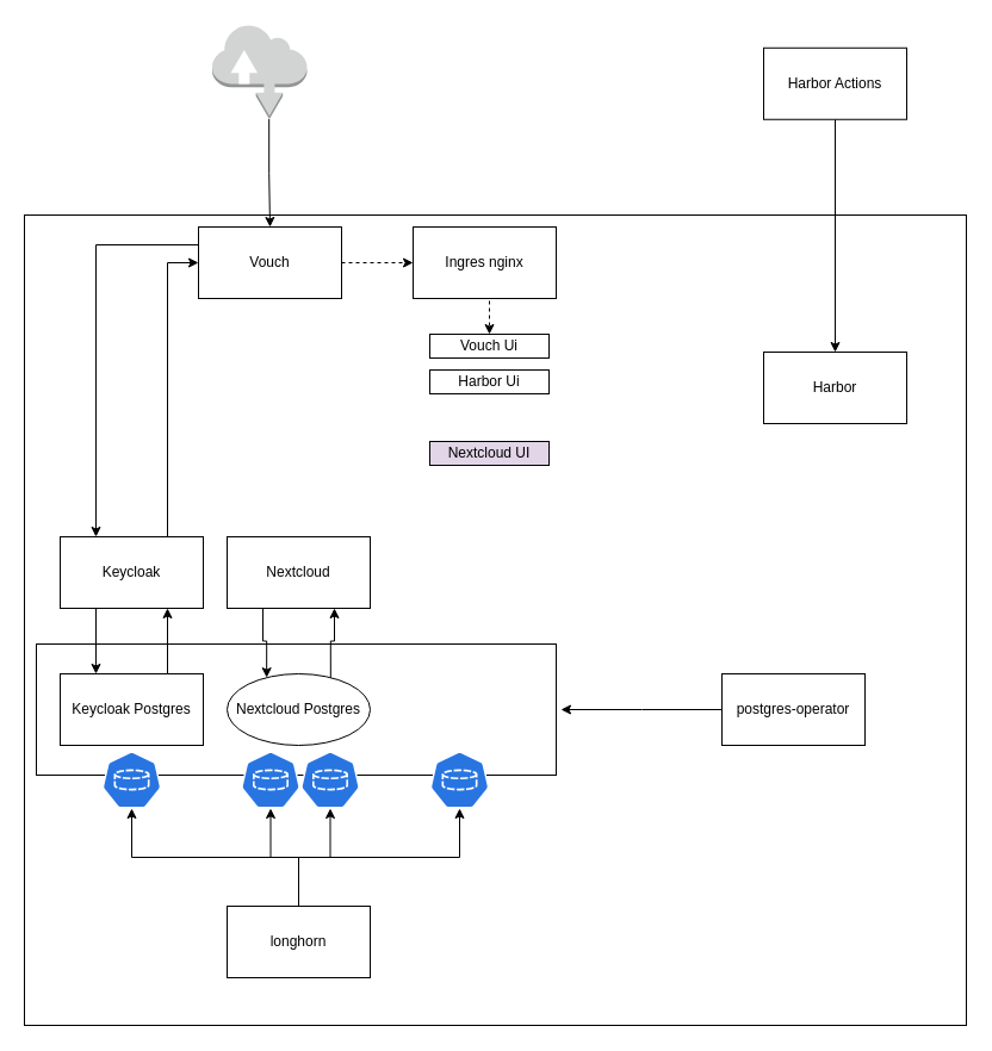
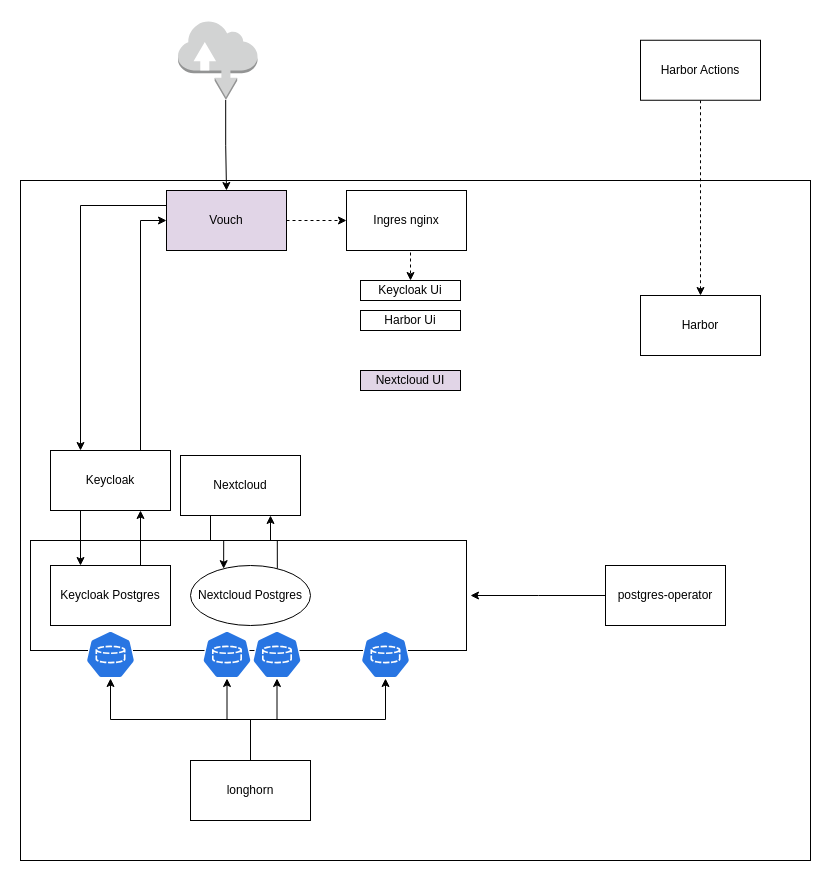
  <mxCell id="0" />
  <mxCell id="1" parent="0" />
  <mxCell id="2" value="" style="rounded=0;whiteSpace=wrap;html=1;" vertex="1" parent="1"><mxGeometry x="20" y="180" width="790" height="680" as="geometry" /></mxCell>
  <mxCell id="3" value="" style="rounded=0;whiteSpace=wrap;html=1;" vertex="1" parent="1"><mxGeometry x="30" y="540" width="436" height="110" as="geometry" /></mxCell>
  <mxCell id="4" value="Harbor" style="rounded=0;whiteSpace=wrap;html=1;" vertex="1" parent="1"><mxGeometry x="640" y="295" width="120" height="60" as="geometry" /></mxCell>
  <mxCell id="5" style="edgeStyle=orthogonalEdgeStyle;rounded=0;orthogonalLoop=1;jettySize=auto;html=1;exitX=0.5;exitY=1;exitDx=0;exitDy=0;entryX=0.5;entryY=0;entryDx=0;entryDy=0;dashed=1;" edge="1" parent="1" source="6" target="31"><mxGeometry relative="1" as="geometry" /></mxCell>
  <mxCell id="6" value="Ingres nginx" style="rounded=0;whiteSpace=wrap;html=1;" vertex="1" parent="1"><mxGeometry x="346" y="190" width="120" height="60" as="geometry" /></mxCell>
  <mxCell id="7" style="edgeStyle=orthogonalEdgeStyle;rounded=0;orthogonalLoop=1;jettySize=auto;html=1;exitX=0;exitY=0.5;exitDx=0;exitDy=0;" edge="1" parent="1" source="8"><mxGeometry relative="1" as="geometry"><mxPoint x="470" y="595" as="targetPoint" /></mxGeometry></mxCell>
  <mxCell id="8" value="postgres-operator" style="rounded=0;whiteSpace=wrap;html=1;" vertex="1" parent="1"><mxGeometry x="605" y="565" width="120" height="60" as="geometry" /></mxCell>
  <mxCell id="9" style="edgeStyle=orthogonalEdgeStyle;rounded=0;orthogonalLoop=1;jettySize=auto;html=1;exitX=0.5;exitY=0;exitDx=0;exitDy=0;" edge="1" parent="1" source="13" target="18"><mxGeometry relative="1" as="geometry" /></mxCell>
  <mxCell id="10" style="edgeStyle=orthogonalEdgeStyle;rounded=0;orthogonalLoop=1;jettySize=auto;html=1;exitX=0.5;exitY=0;exitDx=0;exitDy=0;entryX=0.5;entryY=1;entryDx=0;entryDy=0;entryPerimeter=0;" edge="1" parent="1" source="13" target="19"><mxGeometry relative="1" as="geometry" /></mxCell>
  <mxCell id="11" style="edgeStyle=orthogonalEdgeStyle;rounded=0;orthogonalLoop=1;jettySize=auto;html=1;exitX=0.5;exitY=0;exitDx=0;exitDy=0;entryX=0.5;entryY=1;entryDx=0;entryDy=0;entryPerimeter=0;" edge="1" parent="1" source="13" target="20"><mxGeometry relative="1" as="geometry" /></mxCell>
  <mxCell id="12" style="edgeStyle=orthogonalEdgeStyle;rounded=0;orthogonalLoop=1;jettySize=auto;html=1;exitX=0.5;exitY=0;exitDx=0;exitDy=0;entryX=0.5;entryY=1;entryDx=0;entryDy=0;entryPerimeter=0;" edge="1" parent="1" source="13" target="35"><mxGeometry relative="1" as="geometry" /></mxCell>
  <mxCell id="13" value="longhorn" style="rounded=0;whiteSpace=wrap;html=1;" vertex="1" parent="1"><mxGeometry x="190" y="760" width="120" height="60" as="geometry" /></mxCell>
  <mxCell id="14" style="edgeStyle=orthogonalEdgeStyle;rounded=0;orthogonalLoop=1;jettySize=auto;html=1;exitX=0.75;exitY=0;exitDx=0;exitDy=0;entryX=0.75;entryY=1;entryDx=0;entryDy=0;" edge="1" parent="1" source="15" target="26"><mxGeometry relative="1" as="geometry" /></mxCell>
  <mxCell id="15" value="Keycloak Postgres" style="rounded=0;whiteSpace=wrap;html=1;" vertex="1" parent="1"><mxGeometry x="50" y="565" width="120" height="60" as="geometry" /></mxCell>
  <mxCell id="16" style="edgeStyle=orthogonalEdgeStyle;rounded=0;orthogonalLoop=1;jettySize=auto;html=1;exitX=0.75;exitY=0;exitDx=0;exitDy=0;entryX=0.75;entryY=1;entryDx=0;entryDy=0;" edge="1" parent="1" source="17" target="34"><mxGeometry relative="1" as="geometry" /></mxCell>
  <mxCell id="17" value="Nextcloud Postgres" style="ellipse;whiteSpace=wrap;html=1;" vertex="1" parent="1"><mxGeometry x="190" y="565" width="120" height="60" as="geometry" /></mxCell>
  <mxCell id="18" value="" style="sketch=0;html=1;dashed=0;whitespace=wrap;fillColor=#2875E2;strokeColor=#ffffff;points=[[0.005,0.63,0],[0.1,0.2,0],[0.9,0.2,0],[0.5,0,0],[0.995,0.63,0],[0.72,0.99,0],[0.5,1,0],[0.28,0.99,0]];verticalLabelPosition=bottom;align=center;verticalAlign=top;shape=mxgraph.kubernetes.icon;prIcon=pvc" vertex="1" parent="1"><mxGeometry x="85" y="630" width="50" height="48" as="geometry" /></mxCell>
  <mxCell id="19" value="" style="sketch=0;html=1;dashed=0;whitespace=wrap;fillColor=#2875E2;strokeColor=#ffffff;points=[[0.005,0.63,0],[0.1,0.2,0],[0.9,0.2,0],[0.5,0,0],[0.995,0.63,0],[0.72,0.99,0],[0.5,1,0],[0.28,0.99,0]];verticalLabelPosition=bottom;align=center;verticalAlign=top;shape=mxgraph.kubernetes.icon;prIcon=pvc" vertex="1" parent="1"><mxGeometry x="201.5" y="630" width="50" height="48" as="geometry" /></mxCell>
  <mxCell id="20" value="" style="sketch=0;html=1;dashed=0;whitespace=wrap;fillColor=#2875E2;strokeColor=#ffffff;points=[[0.005,0.63,0],[0.1,0.2,0],[0.9,0.2,0],[0.5,0,0],[0.995,0.63,0],[0.72,0.99,0],[0.5,1,0],[0.28,0.99,0]];verticalLabelPosition=bottom;align=center;verticalAlign=top;shape=mxgraph.kubernetes.icon;prIcon=pvc" vertex="1" parent="1"><mxGeometry x="360" y="630" width="50" height="48" as="geometry" /></mxCell>
  <mxCell id="21" style="edgeStyle=orthogonalEdgeStyle;rounded=0;orthogonalLoop=1;jettySize=auto;html=1;exitX=0;exitY=0.25;exitDx=0;exitDy=0;entryX=0.25;entryY=0;entryDx=0;entryDy=0;" edge="1" parent="1" source="23" target="26"><mxGeometry relative="1" as="geometry" /></mxCell>
  <mxCell id="22" style="edgeStyle=orthogonalEdgeStyle;rounded=0;orthogonalLoop=1;jettySize=auto;html=1;exitX=1;exitY=0.5;exitDx=0;exitDy=0;entryX=0;entryY=0.5;entryDx=0;entryDy=0;dashed=1;" edge="1" parent="1" source="23" target="6"><mxGeometry relative="1" as="geometry" /></mxCell>
- <mxCell id="23" value="Vouch" style="rounded=0;whiteSpace=wrap;html=1;" vertex="1" parent="1"><mxGeometry x="166" y="190" width="120" height="60" as="geometry" /></mxCell>
+ <mxCell id="23" value="Vouch" style="rounded=0;whiteSpace=wrap;html=1;fillColor=#e1d5e7;" vertex="1" parent="1"><mxGeometry x="166" y="190" width="120" height="60" as="geometry" /></mxCell>
  <mxCell id="24" style="edgeStyle=orthogonalEdgeStyle;rounded=0;orthogonalLoop=1;jettySize=auto;html=1;exitX=0.75;exitY=0;exitDx=0;exitDy=0;entryX=0;entryY=0.5;entryDx=0;entryDy=0;" edge="1" parent="1" source="26" target="23"><mxGeometry relative="1" as="geometry" /></mxCell>
  <mxCell id="25" style="edgeStyle=orthogonalEdgeStyle;rounded=0;orthogonalLoop=1;jettySize=auto;html=1;exitX=0.25;exitY=1;exitDx=0;exitDy=0;entryX=0.25;entryY=0;entryDx=0;entryDy=0;" edge="1" parent="1" source="26" target="15"><mxGeometry relative="1" as="geometry" /></mxCell>
  <mxCell id="26" value="Keycloak" style="rounded=0;whiteSpace=wrap;html=1;" vertex="1" parent="1"><mxGeometry x="50" y="450" width="120" height="60" as="geometry" /></mxCell>
  <mxCell id="27" style="edgeStyle=orthogonalEdgeStyle;rounded=0;orthogonalLoop=1;jettySize=auto;html=1;exitX=0.6;exitY=1;exitDx=0;exitDy=0;exitPerimeter=0;entryX=0.5;entryY=0;entryDx=0;entryDy=0;" edge="1" parent="1" source="28" target="23"><mxGeometry relative="1" as="geometry" /></mxCell>
  <mxCell id="28" value="" style="outlineConnect=0;dashed=0;verticalLabelPosition=bottom;verticalAlign=top;align=center;html=1;shape=mxgraph.aws3.internet;fillColor=#D2D3D3;gradientColor=none;" vertex="1" parent="1"><mxGeometry x="177.5" y="20" width="79.5" height="79.5" as="geometry" /></mxCell>
- <mxCell id="29" style="edgeStyle=orthogonalEdgeStyle;rounded=0;orthogonalLoop=1;jettySize=auto;html=1;exitX=0.5;exitY=1;exitDx=0;exitDy=0;" edge="1" parent="1" source="30" target="4"><mxGeometry relative="1" as="geometry" /></mxCell>
+ <mxCell id="29" style="edgeStyle=orthogonalEdgeStyle;rounded=0;orthogonalLoop=1;jettySize=auto;html=1;exitX=0.5;exitY=1;exitDx=0;exitDy=0;dashed=1;" edge="1" parent="1" source="30" target="4"><mxGeometry relative="1" as="geometry" /></mxCell>
  <mxCell id="30" value="Harbor Actions" style="rounded=0;whiteSpace=wrap;html=1;" vertex="1" parent="1"><mxGeometry x="640" y="39.75" width="120" height="60" as="geometry" /></mxCell>
- <mxCell id="31" value="Vouch Ui" style="rounded=0;whiteSpace=wrap;html=1;" vertex="1" parent="1"><mxGeometry x="360" y="280" width="100" height="20" as="geometry" /></mxCell>
+ <mxCell id="31" value="Keycloak Ui" style="rounded=0;whiteSpace=wrap;html=1;" vertex="1" parent="1"><mxGeometry x="360" y="280" width="100" height="20" as="geometry" /></mxCell>
  <mxCell id="32" value="Harbor Ui" style="rounded=0;whiteSpace=wrap;html=1;" vertex="1" parent="1"><mxGeometry x="360" y="310" width="100" height="20" as="geometry" /></mxCell>
  <mxCell id="33" style="edgeStyle=orthogonalEdgeStyle;rounded=0;orthogonalLoop=1;jettySize=auto;html=1;exitX=0.25;exitY=1;exitDx=0;exitDy=0;entryX=0.25;entryY=0;entryDx=0;entryDy=0;" edge="1" parent="1" source="34" target="17"><mxGeometry relative="1" as="geometry" /></mxCell>
- <mxCell id="34" value="Nextcloud" style="rounded=0;whiteSpace=wrap;html=1;" vertex="1" parent="1"><mxGeometry x="190" y="450" width="120" height="60" as="geometry" /></mxCell>
+ <mxCell id="34" value="Nextcloud" style="rounded=0;whiteSpace=wrap;html=1;" vertex="1" parent="1"><mxGeometry x="180" y="455" width="120" height="60" as="geometry" /></mxCell>
  <mxCell id="35" value="" style="sketch=0;html=1;dashed=0;whitespace=wrap;fillColor=#2875E2;strokeColor=#ffffff;points=[[0.005,0.63,0],[0.1,0.2,0],[0.9,0.2,0],[0.5,0,0],[0.995,0.63,0],[0.72,0.99,0],[0.5,1,0],[0.28,0.99,0]];verticalLabelPosition=bottom;align=center;verticalAlign=top;shape=mxgraph.kubernetes.icon;prIcon=pvc" vertex="1" parent="1"><mxGeometry x="251.5" y="630" width="50" height="48" as="geometry" /></mxCell>
  <mxCell id="36" value="Nextcloud UI" style="rounded=0;whiteSpace=wrap;html=1;fillColor=#e1d5e7;" vertex="1" parent="1"><mxGeometry x="360" y="370" width="100" height="20" as="geometry" /></mxCell>
